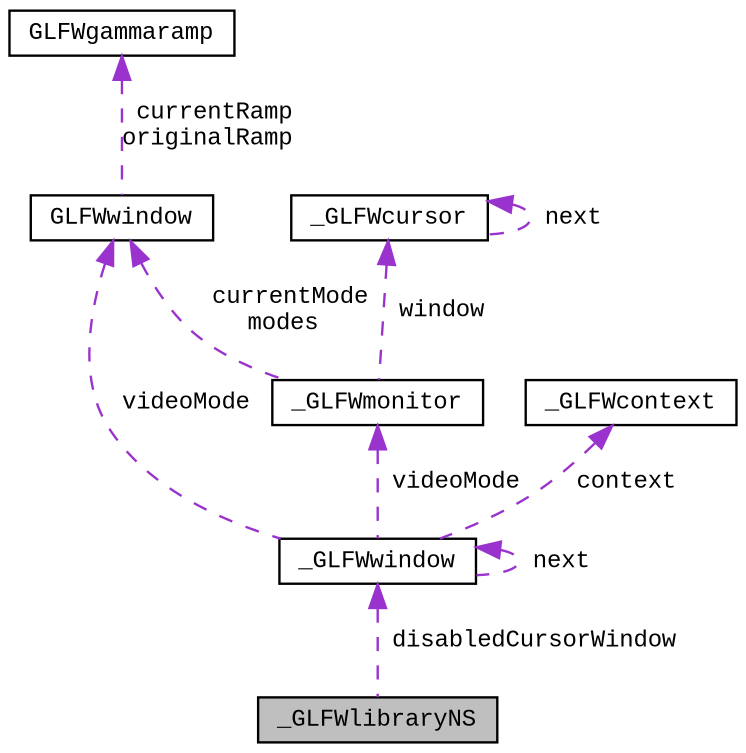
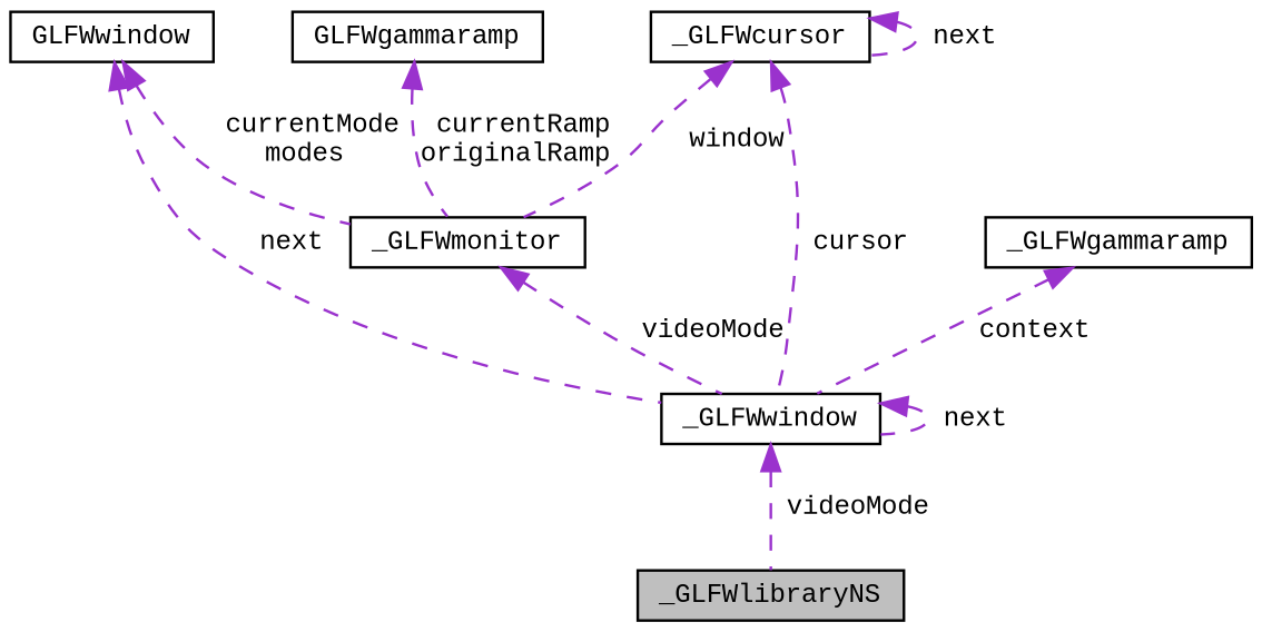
  digraph {
    fontname="Liberation Mono"
    node [color=black fillcolor=white fontname="Liberation Mono" fontsize=10 shape=record style=filled]
    edge [color=darkorchid3 dir=back fontname="Liberation Mono" fontsize=10 labelfontname=Helvetica labelfontsize=10 style=dashed]
    n1 [fillcolor=grey75 fontcolor=black height=0.2 label=_GLFWlibraryNS width=0.4]
    n2 [height=0.2 label=_GLFWwindow width=0.4]
    n3 [height=0.2 label=_GLFWmonitor width=0.4]
-   n4 [height=0.2 label=_GLFWcontext width=0.4]
+   n4 [height=0.2 label=_GLFWgammaramp width=0.4]
    n5 [height=0.2 label=GLFWwindow width=0.4]
    n6 [height=0.2 label=GLFWgammaramp width=0.4]
    n7 [height=0.2 label=_GLFWcursor width=0.4]
-   n2 -> n1 [label=" disabledCursorWindow"]
+   n2 -> n1 [label=" videoMode"]
    n2 -> n2 [label=" next"]
    n3 -> n2 [label=" videoMode"]
    n4 -> n2 [label=" context"]
-   n5 -> n2 [label=" videoMode"]
+   n5 -> n2 [label=" next"]
    n5 -> n3 [label=" currentMode\nmodes"]
-   n6 -> n5 [label=" currentRamp\noriginalRamp"]
+   n6 -> n3 [label=" currentRamp\noriginalRamp"]
+   n7 -> n2 [label=" cursor"]
    n7 -> n3 [label=" window"]
    n7 -> n7 [label=" next"]
  }
